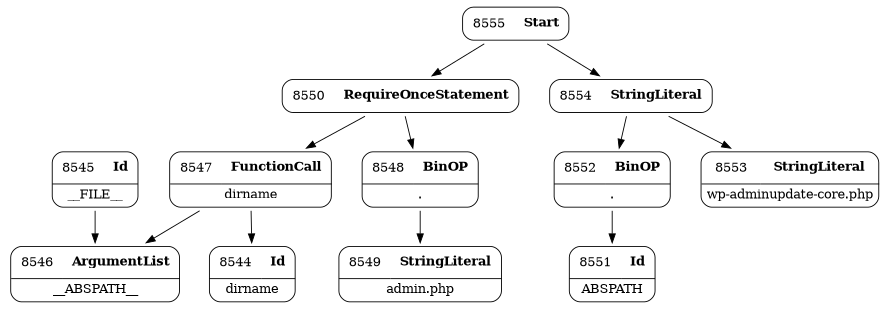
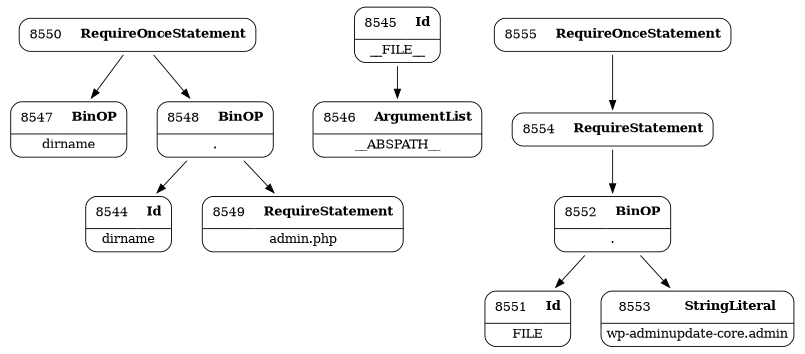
  digraph {
    node [shape=none]
    edge [weight=2]
    n1 [label=<<TABLE border='1' cellspacing='0' cellpadding='10' style='rounded' ><TR><TD border='0'>8544</TD><TD border='0'><B>Id</B></TD></TR><HR/><TR><TD border='0' cellpadding='5' colspan='2'>dirname</TD></TR></TABLE>>]
    n2 [label=<<TABLE border='1' cellspacing='0' cellpadding='10' style='rounded' ><TR><TD border='0'>8545</TD><TD border='0'><B>Id</B></TD></TR><HR/><TR><TD border='0' cellpadding='5' colspan='2'>__FILE__</TD></TR></TABLE>>]
    n3 [label=<<TABLE border='1' cellspacing='0' cellpadding='10' style='rounded' ><TR><TD border='0'>8546</TD><TD border='0'><B>ArgumentList</B></TD></TR><HR/><TR><TD border='0' cellpadding='5' colspan='2'>__ABSPATH__</TD></TR></TABLE>>]
-   n4 [label=<<TABLE border='1' cellspacing='0' cellpadding='10' style='rounded' ><TR><TD border='0'>8547</TD><TD border='0'><B>FunctionCall</B></TD></TR><HR/><TR><TD border='0' cellpadding='5' colspan='2'>dirname</TD></TR></TABLE>>]
+   n4 [label=<<TABLE border='1' cellspacing='0' cellpadding='10' style='rounded' ><TR><TD border='0'>8547</TD><TD border='0'><B>BinOP</B></TD></TR><HR/><TR><TD border='0' cellpadding='5' colspan='2'>dirname</TD></TR></TABLE>>]
    n5 [label=<<TABLE border='1' cellspacing='0' cellpadding='10' style='rounded' ><TR><TD border='0'>8548</TD><TD border='0'><B>BinOP</B></TD></TR><HR/><TR><TD border='0' cellpadding='5' colspan='2'>.</TD></TR></TABLE>>]
-   n6 [label=<<TABLE border='1' cellspacing='0' cellpadding='10' style='rounded' ><TR><TD border='0'>8549</TD><TD border='0'><B>StringLiteral</B></TD></TR><HR/><TR><TD border='0' cellpadding='5' colspan='2'>admin.php</TD></TR></TABLE>>]
+   n6 [label=<<TABLE border='1' cellspacing='0' cellpadding='10' style='rounded' ><TR><TD border='0'>8549</TD><TD border='0'><B>RequireStatement</B></TD></TR><HR/><TR><TD border='0' cellpadding='5' colspan='2'>admin.php</TD></TR></TABLE>>]
    n7 [label=<<TABLE border='1' cellspacing='0' cellpadding='10' style='rounded' ><TR><TD border='0'>8550</TD><TD border='0'><B>RequireOnceStatement</B></TD></TR></TABLE>>]
-   n8 [label=<<TABLE border='1' cellspacing='0' cellpadding='10' style='rounded' ><TR><TD border='0'>8551</TD><TD border='0'><B>Id</B></TD></TR><HR/><TR><TD border='0' cellpadding='5' colspan='2'>ABSPATH</TD></TR></TABLE>>]
+   n8 [label=<<TABLE border='1' cellspacing='0' cellpadding='10' style='rounded' ><TR><TD border='0'>8551</TD><TD border='0'><B>Id</B></TD></TR><HR/><TR><TD border='0' cellpadding='5' colspan='2'>FILE</TD></TR></TABLE>>]
    n9 [label=<<TABLE border='1' cellspacing='0' cellpadding='10' style='rounded' ><TR><TD border='0'>8552</TD><TD border='0'><B>BinOP</B></TD></TR><HR/><TR><TD border='0' cellpadding='5' colspan='2'>.</TD></TR></TABLE>>]
-   n10 [label=<<TABLE border='1' cellspacing='0' cellpadding='10' style='rounded' ><TR><TD border='0'>8553</TD><TD border='0'><B>StringLiteral</B></TD></TR><HR/><TR><TD border='0' cellpadding='5' colspan='2'>wp-adminupdate-core.php</TD></TR></TABLE>>]
-   n11 [label=<<TABLE border='1' cellspacing='0' cellpadding='10' style='rounded' ><TR><TD border='0'>8554</TD><TD border='0'><B>StringLiteral</B></TD></TR></TABLE>>]
-   n12 [label=<<TABLE border='1' cellspacing='0' cellpadding='10' style='rounded' ><TR><TD border='0'>8555</TD><TD border='0'><B>Start</B></TD></TR></TABLE>>]
+   n10 [label=<<TABLE border='1' cellspacing='0' cellpadding='10' style='rounded' ><TR><TD border='0'>8553</TD><TD border='0'><B>StringLiteral</B></TD></TR><HR/><TR><TD border='0' cellpadding='5' colspan='2'>wp-adminupdate-core.admin</TD></TR></TABLE>>]
+   n11 [label=<<TABLE border='1' cellspacing='0' cellpadding='10' style='rounded' ><TR><TD border='0'>8554</TD><TD border='0'><B>RequireStatement</B></TD></TR></TABLE>>]
+   n12 [label=<<TABLE border='1' cellspacing='0' cellpadding='10' style='rounded' ><TR><TD border='0'>8555</TD><TD border='0'><B>RequireOnceStatement</B></TD></TR></TABLE>>]
    n2 -> n3
-   n4 -> n1
-   n4 -> n3
+   n5 -> n1
    n5 -> n6
    n7 -> n4
    n7 -> n5
    n9 -> n8
-   n11 -> n10
+   n9 -> n10
    n11 -> n9
-   n12 -> n7
    n12 -> n11
  }
